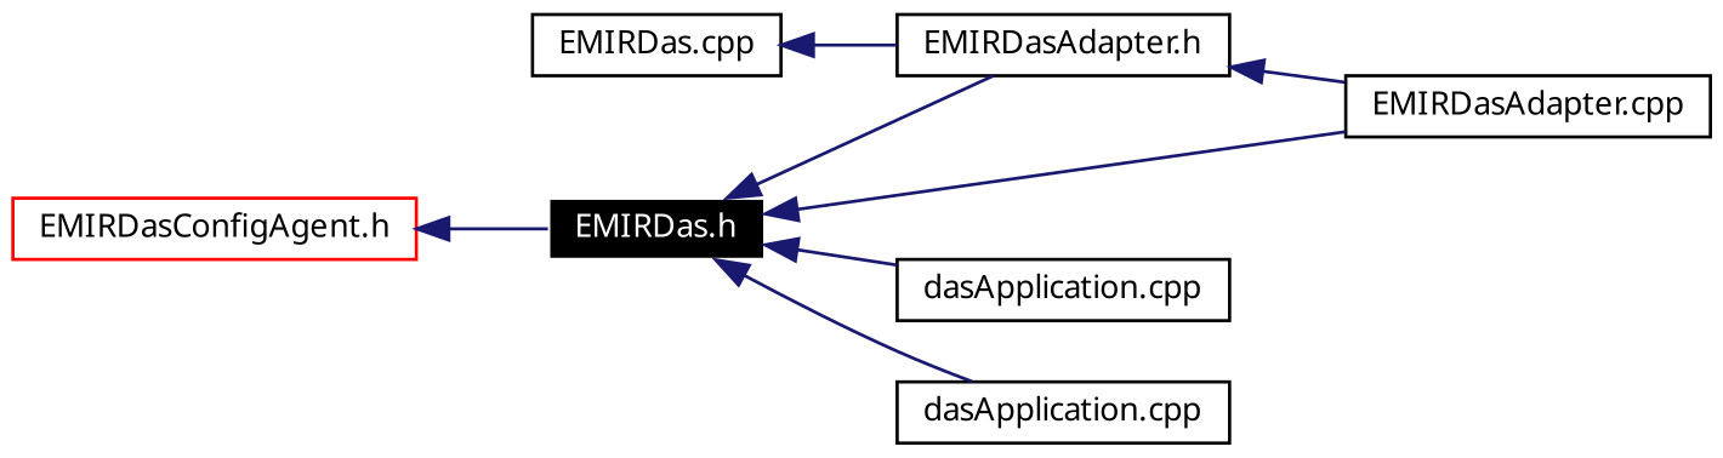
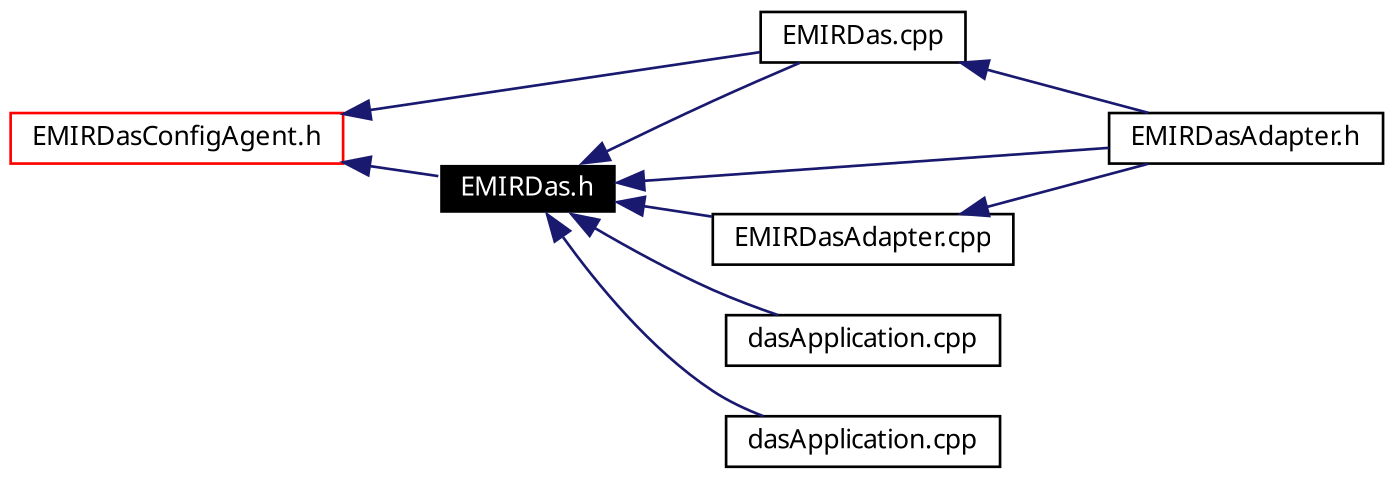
  digraph {
    fontname="Noto Sans"
    rankdir=LR
    node [color=black fillcolor=white fontname="Noto Sans" fontsize=10 shape=record style=filled]
    edge [color=midnightblue dir=back fontname="Noto Sans" fontsize=10 labelfontname=Helvetica labelfontsize=10 style=solid]
    n1 [color=white fillcolor=black fontcolor=white height=0.2 label="EMIRDas.h" width=0.4]
    n2 [height=0.2 label="EMIRDas.cpp" width=0.4]
    n3 [height=0.2 label="EMIRDasAdapter.h" width=0.4]
    n4 [height=0.2 label="EMIRDasAdapter.cpp" width=0.4]
    n5 [height=0.2 label="dasApplication.cpp" width=0.4]
    n6 [height=0.2 label="dasApplication.cpp" width=0.4]
    n7 [color=red height=0.2 label="EMIRDasConfigAgent.h" width=0.4]
+   n1 -> n2
    n1 -> n3
    n1 -> n4
    n1 -> n5
    n1 -> n6
    n2 -> n3
-   n3 -> n4
+   n4 -> n3
    n7 -> n1
+   n7 -> n2
  }
